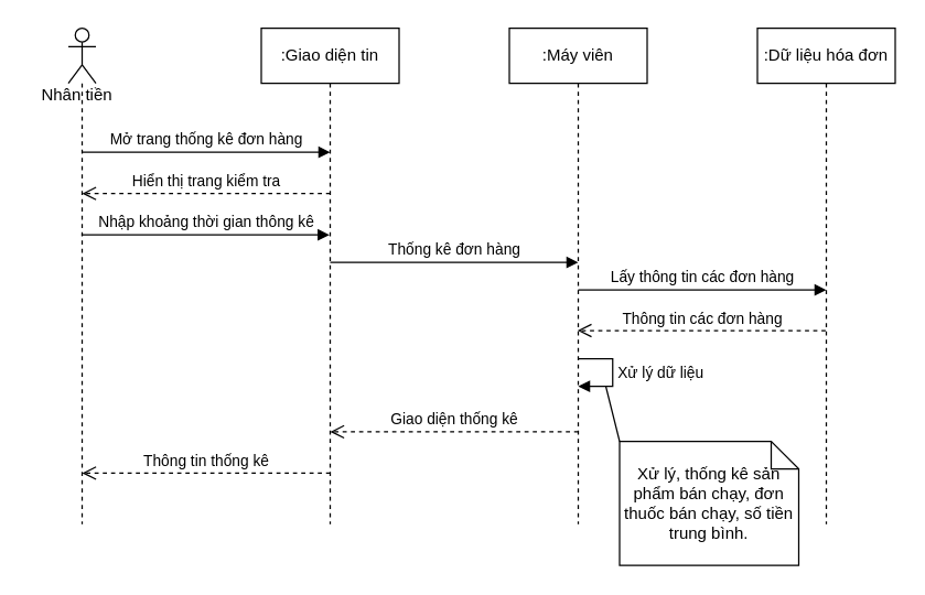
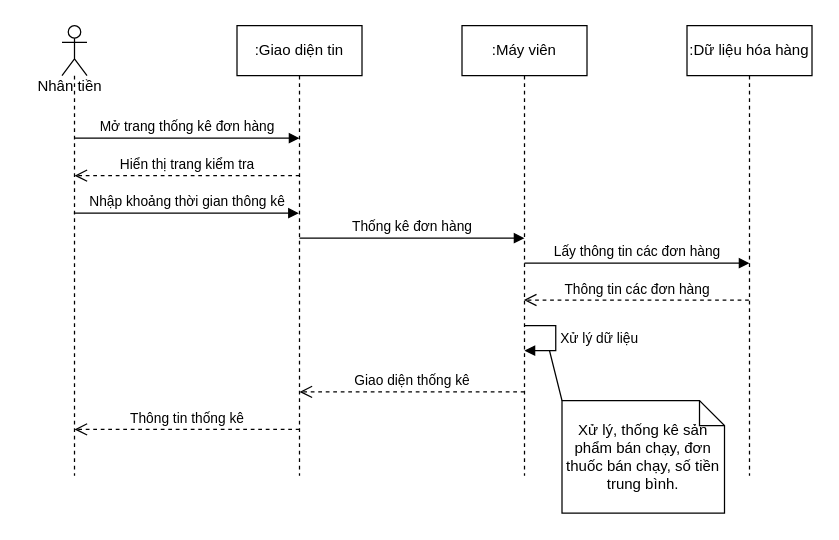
  <mxCell id="0" />
  <mxCell id="1" parent="0" />
  <mxCell id="2" value="" style="shape=umlLifeline;participant=umlActor;perimeter=lifelinePerimeter;whiteSpace=wrap;html=1;container=1;collapsible=0;recursiveResize=0;verticalAlign=top;spacingTop=36;outlineConnect=0;" vertex="1" parent="1"><mxGeometry x="49" y="20" width="20" height="360" as="geometry" /></mxCell>
  <mxCell id="3" value="Nhân tiền" style="text;html=1;align=center;verticalAlign=middle;resizable=0;points=[];autosize=1;strokeColor=none;fillColor=none;" vertex="1" parent="1"><mxGeometry x="20" y="59" width="70" height="20" as="geometry" /></mxCell>
  <mxCell id="4" value=":Giao diện tin" style="shape=umlLifeline;perimeter=lifelinePerimeter;whiteSpace=wrap;html=1;container=1;collapsible=0;recursiveResize=0;outlineConnect=0;" vertex="1" parent="1"><mxGeometry x="189" y="20" width="100" height="360" as="geometry" /></mxCell>
  <mxCell id="5" value=":Máy viên" style="shape=umlLifeline;perimeter=lifelinePerimeter;whiteSpace=wrap;html=1;container=1;collapsible=0;recursiveResize=0;outlineConnect=0;" vertex="1" parent="1"><mxGeometry x="369" y="20" width="100" height="360" as="geometry" /></mxCell>
  <mxCell id="6" value="Xử lý dữ liệu" style="edgeStyle=orthogonalEdgeStyle;html=1;align=left;spacingLeft=2;endArrow=block;rounded=0;entryX=1;entryY=0;" edge="1" parent="5"><mxGeometry relative="1" as="geometry"><mxPoint x="50" y="240" as="sourcePoint" /><Array as="points"><mxPoint x="75" y="240" /></Array><mxPoint x="50" y="260" as="targetPoint" /></mxGeometry></mxCell>
  <mxCell id="7" value="Giao diện thống kê" style="html=1;verticalAlign=bottom;endArrow=open;dashed=1;endSize=8;rounded=0;" edge="1" parent="5"><mxGeometry relative="1" as="geometry"><mxPoint x="50" y="293" as="sourcePoint" /><mxPoint x="-130" y="293" as="targetPoint" /><Array as="points"><mxPoint x="-69.5" y="293" /></Array></mxGeometry></mxCell>
- <mxCell id="8" value=":Dữ liệu hóa đơn" style="shape=umlLifeline;perimeter=lifelinePerimeter;whiteSpace=wrap;html=1;container=1;collapsible=0;recursiveResize=0;outlineConnect=0;" vertex="1" parent="1"><mxGeometry x="549" y="20" width="100" height="360" as="geometry" /></mxCell>
+ <mxCell id="8" value=":Dữ liệu hóa hàng" style="shape=umlLifeline;perimeter=lifelinePerimeter;whiteSpace=wrap;html=1;container=1;collapsible=0;recursiveResize=0;outlineConnect=0;" vertex="1" parent="1"><mxGeometry x="549" y="20" width="100" height="360" as="geometry" /></mxCell>
  <mxCell id="9" value="Thông tin các đơn hàng" style="html=1;verticalAlign=bottom;endArrow=open;dashed=1;endSize=8;rounded=0;" edge="1" parent="8"><mxGeometry relative="1" as="geometry"><mxPoint x="49.5" y="219.5" as="sourcePoint" /><mxPoint x="-130.5" y="219.5" as="targetPoint" /><Array as="points"><mxPoint x="-70" y="219.5" /></Array></mxGeometry></mxCell>
  <mxCell id="10" value="Nhập khoảng thời gian thông kê" style="html=1;verticalAlign=bottom;endArrow=block;rounded=0;" edge="1" parent="1" source="2" target="4"><mxGeometry width="80" relative="1" as="geometry"><mxPoint x="169" y="170" as="sourcePoint" /><mxPoint x="249" y="170" as="targetPoint" /><Array as="points"><mxPoint x="189" y="170" /></Array></mxGeometry></mxCell>
  <mxCell id="11" value="Thống kê đơn hàng" style="html=1;verticalAlign=bottom;endArrow=block;rounded=0;" edge="1" parent="1"><mxGeometry width="80" relative="1" as="geometry"><mxPoint x="239" y="190" as="sourcePoint" /><mxPoint x="419" y="190" as="targetPoint" /><Array as="points"><mxPoint x="369.5" y="190" /></Array></mxGeometry></mxCell>
  <mxCell id="12" value="Lấy thông tin các đơn hàng" style="html=1;verticalAlign=bottom;endArrow=block;rounded=0;" edge="1" parent="1"><mxGeometry width="80" relative="1" as="geometry"><mxPoint x="419" y="210" as="sourcePoint" /><mxPoint x="599" y="210" as="targetPoint" /><Array as="points"><mxPoint x="549.5" y="210" /></Array></mxGeometry></mxCell>
  <mxCell id="13" value="Thông tin thống kê" style="html=1;verticalAlign=bottom;endArrow=open;dashed=1;endSize=8;rounded=0;" edge="1" parent="1"><mxGeometry relative="1" as="geometry"><mxPoint x="239" y="343" as="sourcePoint" /><mxPoint x="59" y="343" as="targetPoint" /><Array as="points"><mxPoint x="119.5" y="343" /></Array></mxGeometry></mxCell>
  <mxCell id="14" value="Mở trang thống kê đơn hàng" style="html=1;verticalAlign=bottom;endArrow=block;rounded=0;" edge="1" parent="1"><mxGeometry width="80" relative="1" as="geometry"><mxPoint x="59" y="110" as="sourcePoint" /><mxPoint x="239" y="110" as="targetPoint" /><Array as="points"><mxPoint x="189.5" y="110" /></Array></mxGeometry></mxCell>
  <mxCell id="15" value="Hiển thị trang kiểm tra" style="html=1;verticalAlign=bottom;endArrow=open;dashed=1;endSize=8;rounded=0;" edge="1" parent="1"><mxGeometry relative="1" as="geometry"><mxPoint x="239" y="140" as="sourcePoint" /><mxPoint x="59" y="140" as="targetPoint" /><Array as="points"><mxPoint x="119.5" y="140" /></Array></mxGeometry></mxCell>
  <mxCell id="16" value="Xử lý, thống kê sản phẩm bán chạy, đơn thuốc bán chạy, số tiền trung bình." style="shape=note;size=20;whiteSpace=wrap;html=1;" vertex="1" parent="1"><mxGeometry x="449" y="320" width="130" height="90" as="geometry" /></mxCell>
  <mxCell id="17" value="" style="endArrow=none;html=1;rounded=0;exitX=0;exitY=0;exitDx=0;exitDy=0;exitPerimeter=0;" edge="1" parent="1" source="16"><mxGeometry width="50" height="50" relative="1" as="geometry"><mxPoint x="309" y="280" as="sourcePoint" /><mxPoint x="439" y="280" as="targetPoint" /></mxGeometry></mxCell>
